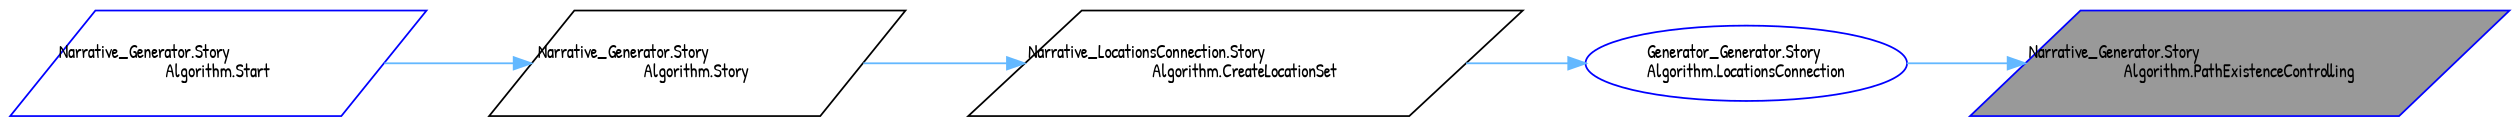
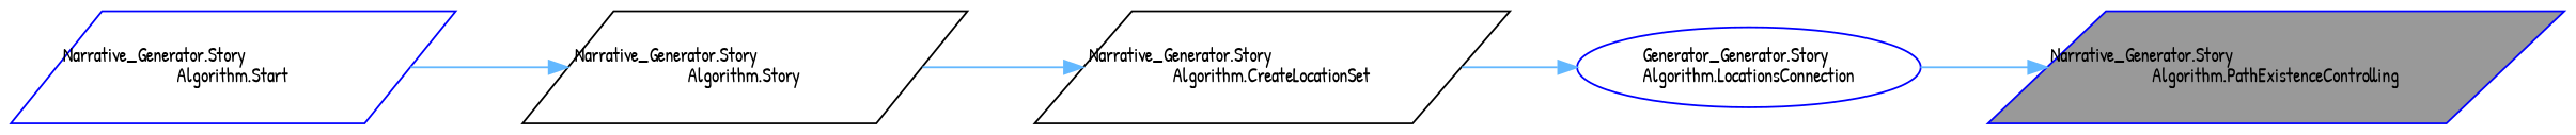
  digraph {
    fontname="Patrick Hand"
    rankdir=RL
    node [color=blue fillcolor=white fontname="Patrick Hand" fontsize=10 shape=parallelogram style=filled]
    edge [color=steelblue1 dir=back fontname="Patrick Hand" fontsize=10 labelfontname=Helvetica labelfontsize=10 style=solid]
    n1 [fillcolor=grey60 fontcolor=black height=0.2 label="Narrative_Generator.Story\lAlgorithm.PathExistenceControlling" width=0.4]
    n2 [height=0.2 label="Generator_Generator.Story\lAlgorithm.LocationsConnection" shape=ellipse width=0.4]
-   n3 [color=black height=0.2 label="Narrative_LocationsConnection.Story\lAlgorithm.CreateLocationSet" width=0.4]
+   n3 [color=black height=0.2 label="Narrative_Generator.Story\lAlgorithm.CreateLocationSet" width=0.4]
    n4 [color=black height=0.2 label="Narrative_Generator.Story\lAlgorithm.Story" width=0.4]
    n5 [height=0.2 label="Narrative_Generator.Story\lAlgorithm.Start" width=0.4]
    n1 -> n2
    n2 -> n3
    n3 -> n4
    n4 -> n5
  }
